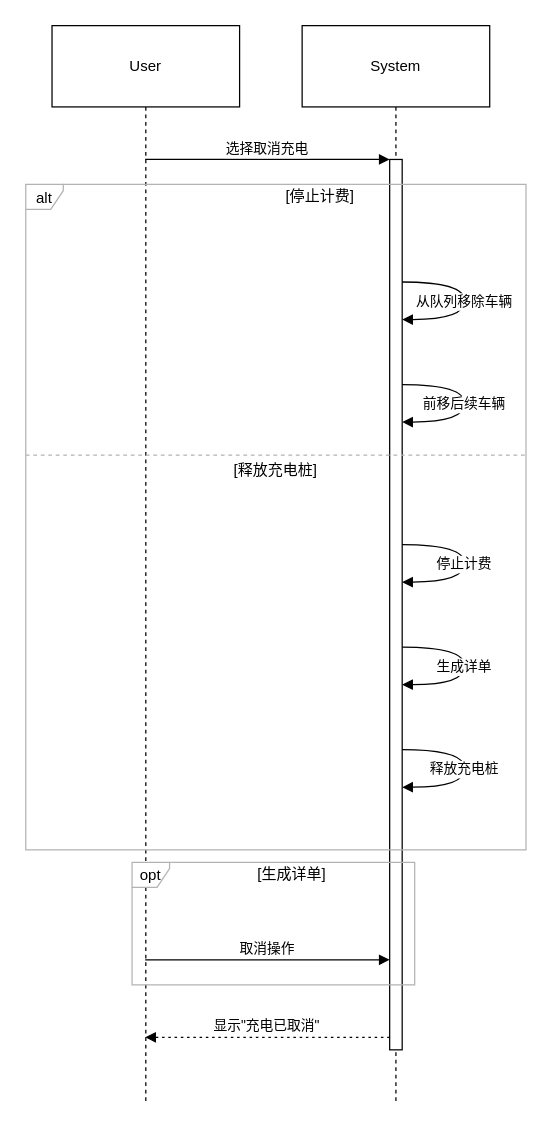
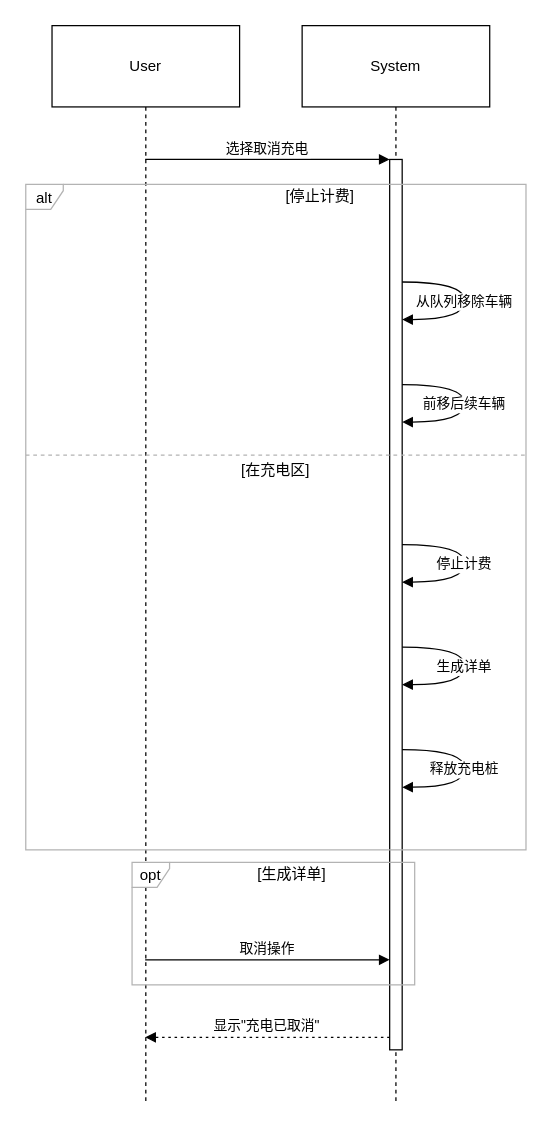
  <mxCell id="0" />
  <mxCell id="1" parent="0" />
  <mxCell id="2" value="User" style="shape=umlLifeline;perimeter=lifelinePerimeter;whiteSpace=wrap;container=1;dropTarget=0;collapsible=0;recursiveResize=0;outlineConnect=0;portConstraint=eastwest;newEdgeStyle={&quot;edgeStyle&quot;:&quot;elbowEdgeStyle&quot;,&quot;elbow&quot;:&quot;vertical&quot;,&quot;curved&quot;:0,&quot;rounded&quot;:0};size=65;" vertex="1" parent="1"><mxGeometry x="41" y="20" width="150" height="860" as="geometry" /></mxCell>
  <mxCell id="3" value="System" style="shape=umlLifeline;perimeter=lifelinePerimeter;whiteSpace=wrap;container=1;dropTarget=0;collapsible=0;recursiveResize=0;outlineConnect=0;portConstraint=eastwest;newEdgeStyle={&quot;edgeStyle&quot;:&quot;elbowEdgeStyle&quot;,&quot;elbow&quot;:&quot;vertical&quot;,&quot;curved&quot;:0,&quot;rounded&quot;:0};size=65;" vertex="1" parent="1"><mxGeometry x="241" y="20" width="150" height="860" as="geometry" /></mxCell>
  <mxCell id="4" value="" style="points=[];perimeter=orthogonalPerimeter;outlineConnect=0;targetShapes=umlLifeline;portConstraint=eastwest;newEdgeStyle={&quot;edgeStyle&quot;:&quot;elbowEdgeStyle&quot;,&quot;elbow&quot;:&quot;vertical&quot;,&quot;curved&quot;:0,&quot;rounded&quot;:0}" vertex="1" parent="3"><mxGeometry x="70" y="107" width="10" height="712" as="geometry" /></mxCell>
  <mxCell id="5" value="alt" style="shape=umlFrame;pointerEvents=0;dropTarget=0;strokeColor=#B3B3B3;height=20;width=30" vertex="1" parent="1"><mxGeometry x="20" y="147" width="400" height="532" as="geometry" /></mxCell>
  <mxCell id="6" value="[停止计费]" style="text;strokeColor=none;fillColor=none;align=center;verticalAlign=middle;whiteSpace=wrap;" vertex="1" parent="5"><mxGeometry x="70.588" width="329.412" height="20" as="geometry" /></mxCell>
- <mxCell id="7" value="[释放充电桩]" style="shape=line;dashed=1;whiteSpace=wrap;verticalAlign=top;labelPosition=center;verticalLabelPosition=middle;align=center;strokeColor=#B3B3B3;" vertex="1" parent="5"><mxGeometry y="215" width="400" height="3" as="geometry" /></mxCell>
+ <mxCell id="7" value="[在充电区]" style="shape=line;dashed=1;whiteSpace=wrap;verticalAlign=top;labelPosition=center;verticalLabelPosition=middle;align=center;strokeColor=#B3B3B3;" vertex="1" parent="5"><mxGeometry y="215" width="400" height="3" as="geometry" /></mxCell>
  <mxCell id="8" value="opt" style="shape=umlFrame;pointerEvents=0;dropTarget=0;strokeColor=#B3B3B3;height=20;width=30" vertex="1" parent="1"><mxGeometry x="105" y="689" width="226" height="98" as="geometry" /></mxCell>
  <mxCell id="9" value="[生成详单]" style="text;strokeColor=none;fillColor=none;align=center;verticalAlign=middle;whiteSpace=wrap;" vertex="1" parent="8"><mxGeometry x="30" width="196" height="20" as="geometry" /></mxCell>
  <mxCell id="10" value="选择取消充电" style="verticalAlign=bottom;edgeStyle=elbowEdgeStyle;elbow=vertical;curved=0;rounded=0;endArrow=block;" edge="1" parent="1" source="2" target="4"><mxGeometry relative="1" as="geometry"><Array as="points"><mxPoint x="223" y="127" /></Array></mxGeometry></mxCell>
  <mxCell id="11" value="从队列移除车辆" style="curved=1;endArrow=block;rounded=0;" edge="1" parent="1" source="4" target="4"><mxGeometry relative="1" as="geometry"><Array as="points"><mxPoint x="371" y="225" /><mxPoint x="371" y="255" /></Array></mxGeometry></mxCell>
  <mxCell id="12" value="前移后续车辆" style="curved=1;endArrow=block;rounded=0;" edge="1" parent="1" source="4" target="4"><mxGeometry relative="1" as="geometry"><Array as="points"><mxPoint x="371" y="307" /><mxPoint x="371" y="337" /></Array></mxGeometry></mxCell>
  <mxCell id="13" value="停止计费" style="curved=1;endArrow=block;rounded=0;" edge="1" parent="1" source="4" target="4"><mxGeometry relative="1" as="geometry"><Array as="points"><mxPoint x="371" y="435" /><mxPoint x="371" y="465" /></Array></mxGeometry></mxCell>
  <mxCell id="14" value="生成详单" style="curved=1;endArrow=block;rounded=0;" edge="1" parent="1" source="4" target="4"><mxGeometry relative="1" as="geometry"><Array as="points"><mxPoint x="371" y="517" /><mxPoint x="371" y="547" /></Array></mxGeometry></mxCell>
  <mxCell id="15" value="释放充电桩" style="curved=1;endArrow=block;rounded=0;" edge="1" parent="1" source="4" target="4"><mxGeometry relative="1" as="geometry"><Array as="points"><mxPoint x="371" y="599" /><mxPoint x="371" y="629" /></Array></mxGeometry></mxCell>
  <mxCell id="16" value="取消操作" style="verticalAlign=bottom;edgeStyle=elbowEdgeStyle;elbow=vertical;curved=0;rounded=0;endArrow=block;" edge="1" parent="1" source="2" target="4"><mxGeometry relative="1" as="geometry"><Array as="points"><mxPoint x="223" y="767" /></Array></mxGeometry></mxCell>
  <mxCell id="17" value="显示&quot;充电已取消&quot;" style="verticalAlign=bottom;edgeStyle=elbowEdgeStyle;elbow=vertical;curved=0;rounded=0;dashed=1;dashPattern=2 3;endArrow=block;" edge="1" parent="1" source="4" target="2"><mxGeometry relative="1" as="geometry"><Array as="points"><mxPoint x="226" y="829" /></Array></mxGeometry></mxCell>
